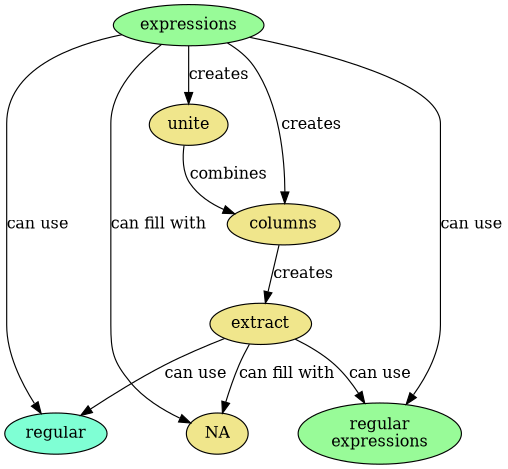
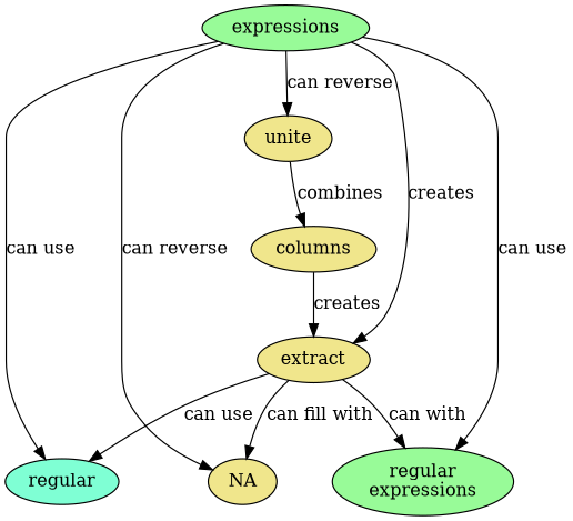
  digraph {
    node [fillcolor=khaki style=filled]
    n1 [fillcolor=palegreen label=expressions]
    n2 [fillcolor=aquamarine label=regular]
    "regular\nexpressions" [fillcolor=palegreen]
    columns
    unite
    NA
    extract
    n1 -> n2 [label="can use"]
    n1 -> "regular\nexpressions" [label="can use"]
-   n1 -> columns [label=creates]
-   n1 -> unite [label=creates]
-   n1 -> NA [label="can fill with"]
+   n1 -> extract [label=creates]
+   n1 -> unite [label="can reverse"]
+   n1 -> NA [label="can reverse"]
    columns -> extract [label=creates]
    unite -> columns [label=combines]
    extract -> n2 [label="can use"]
-   extract -> "regular\nexpressions" [label="can use"]
+   extract -> "regular\nexpressions" [label="can with"]
    extract -> NA [label="can fill with"]
  }
